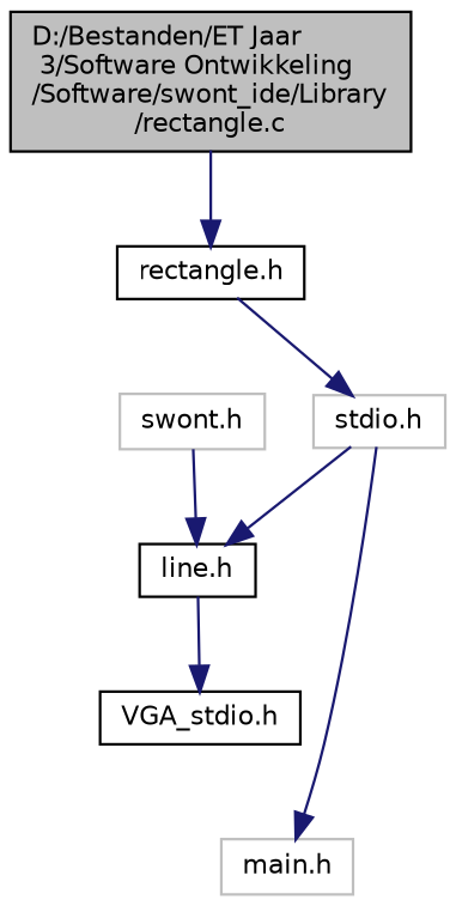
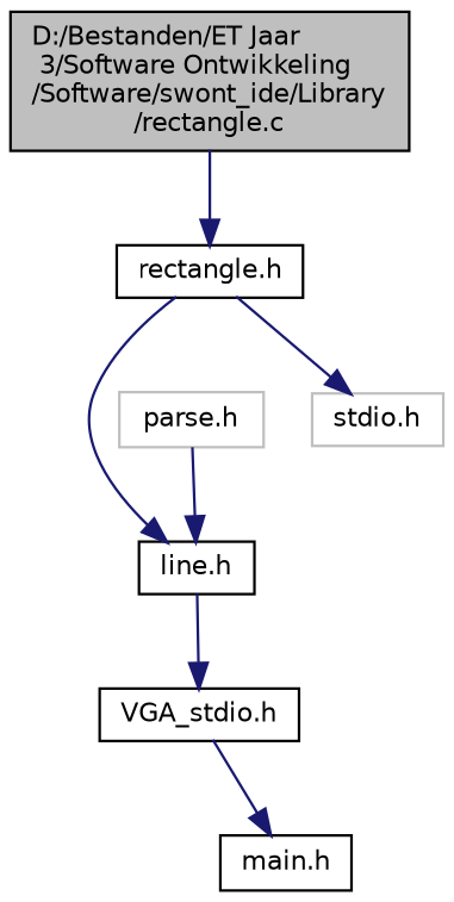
  digraph {
    fontname="DejaVu Sans"
    node [color=black fillcolor=white fontname="DejaVu Sans" fontsize=10 shape=record style=filled]
    edge [color=midnightblue fontname="DejaVu Sans" fontsize=10 labelfontname=Helvetica labelfontsize=10 style=solid]
    n1 [fillcolor=grey75 fontcolor=black height=0.2 label="D:/Bestanden/ET Jaar\l 3/Software Ontwikkeling\l/Software/swont_ide/Library\l/rectangle.c" width=0.4]
    n2 [height=0.2 label="rectangle.h" width=0.4]
    n3 [color=grey75 height=0.2 label="stdio.h" width=0.4]
    n4 [height=0.2 label="line.h" width=0.4]
    n5 [height=0.2 label="VGA_stdio.h" width=0.4]
-   n6 [color=grey75 height=0.2 label="main.h" width=0.4]
-   n7 [color=grey75 height=0.2 label="swont.h" width=0.4]
+   n6 [height=0.2 label="main.h" width=0.4]
+   n7 [color=grey75 height=0.2 label="parse.h" width=0.4]
    n1 -> n2
    n2 -> n3
-   n3 -> n4
+   n2 -> n4
    n4 -> n5
-   n3 -> n6
+   n5 -> n6
    n7 -> n4
  }
